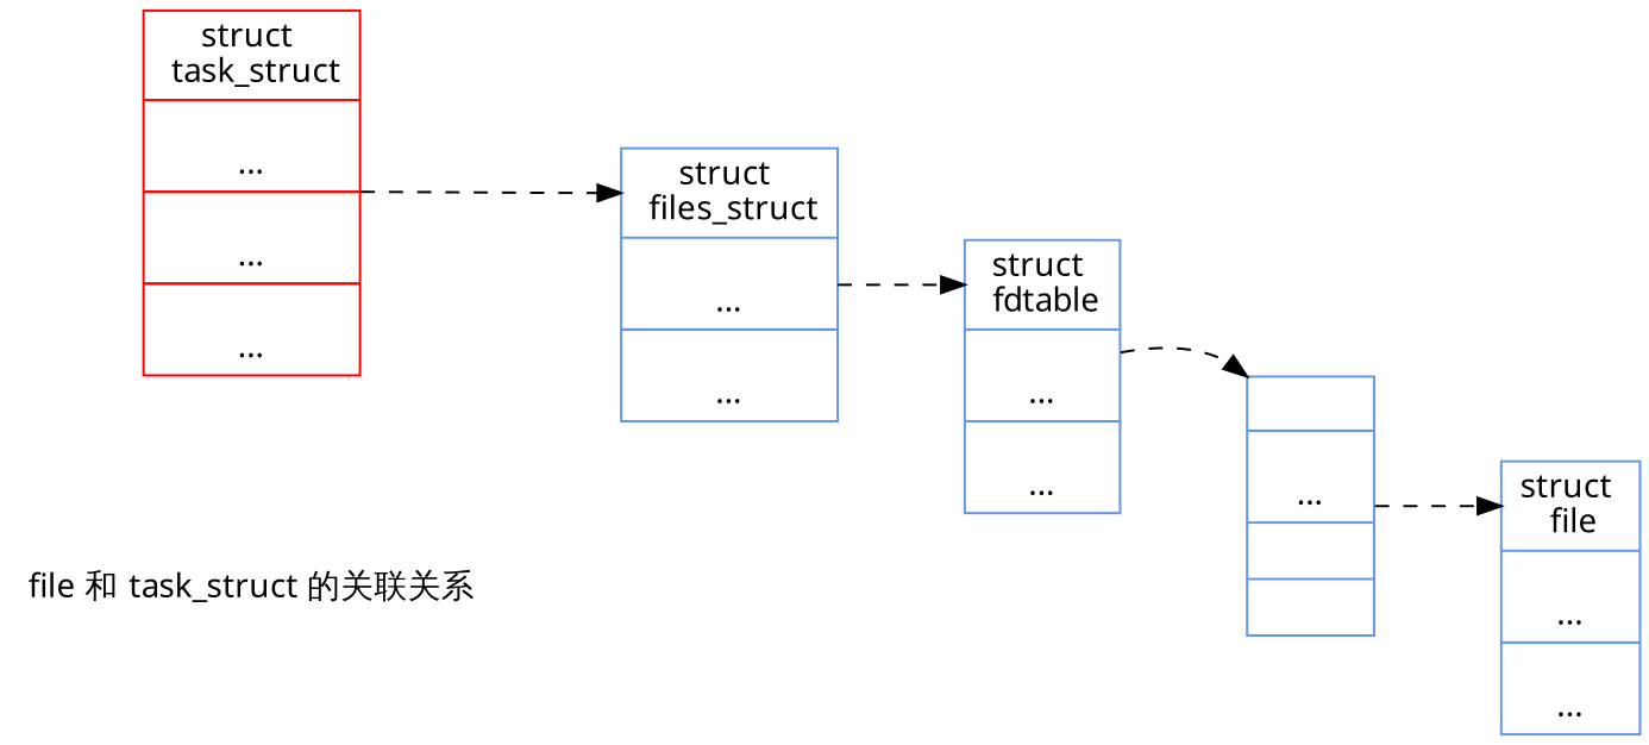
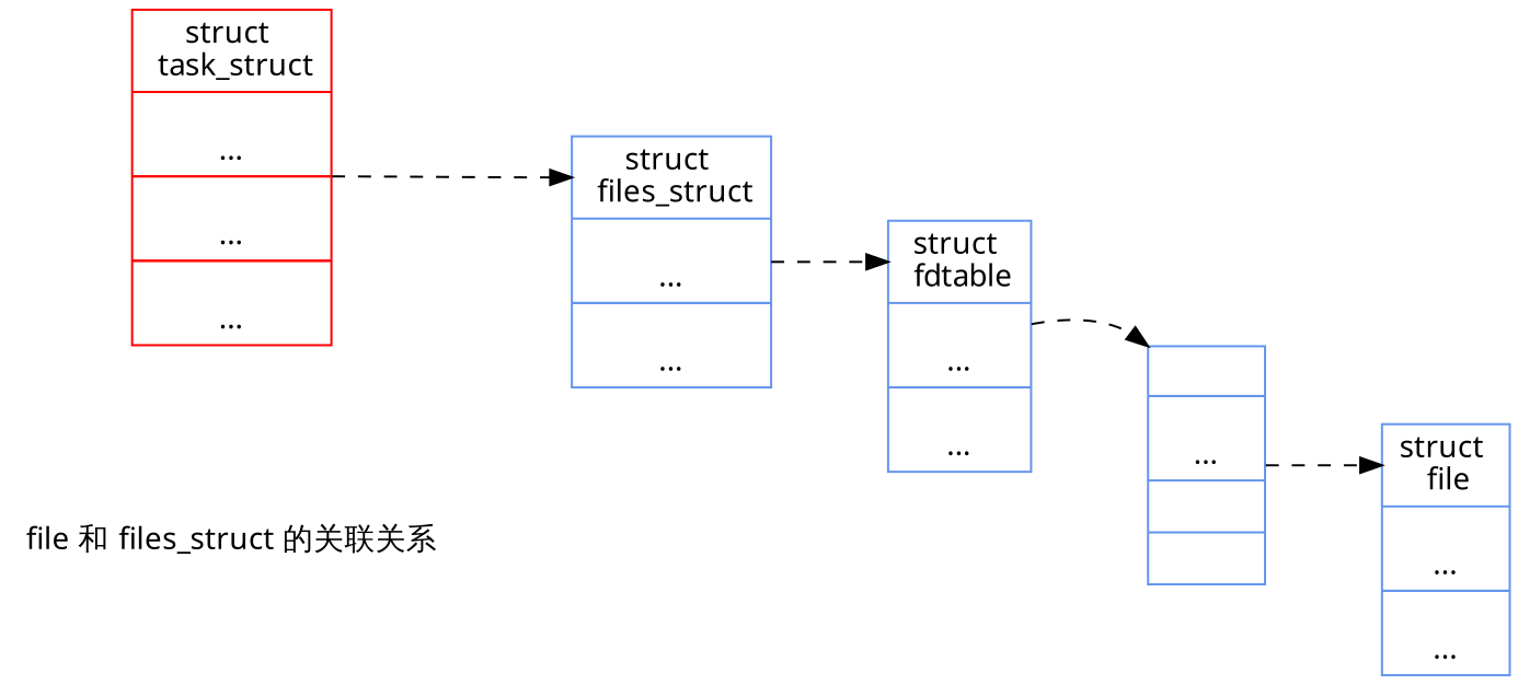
  digraph {
    compound=true
    nodesep=1
    rankdir=LR
    ranksep=.75
    node [fontname="Microsoft YaHei" fontsize=14 shape=record color=cornflowerblue]
    edge [fontname="Microsoft YaHei" fontsize=11 headport=head style=dashed]
-   n1 [label="file 和 task_struct 的关联关系" shape=plaintext color=""]
+   n1 [label="file 和 files_struct 的关联关系" shape=plaintext color=""]
    n2 [color=red label="<head> struct \n task_struct |\n			... |\n			<files> struct files_struct *files; |\n			... |\n			<nsproxy> struct nsproxy *nsproxy; |\n			... "]
    n3 [label="<head> struct \n files_struct |\n			... |\n			<fdt> struct fdtable *fdt; |\n			... "]
    n4 [label="<head> struct \n fdtable |\n			... |\n			<file> struct file **fd; |\n			... "]
    n5 [label=" |\n			<ref> |\n			... |\n			|\n			"]
    n6 [label=" <head> struct \n file |\n			... |\n			<inode> struct inode *f_inode; |\n			<ops> struct file_operations *f_op; |\n			... "]
    n2 -> n3 [tailport=files]
    n3 -> n4 [tailport=fdt]
    n4 -> n5 [headport=nw tailport=file]
    n5 -> n6 [tailport=ref]
  }
